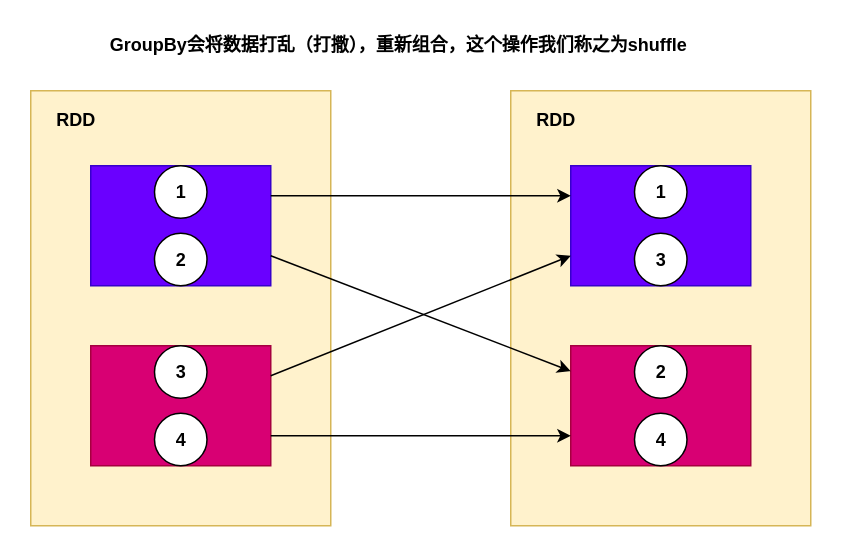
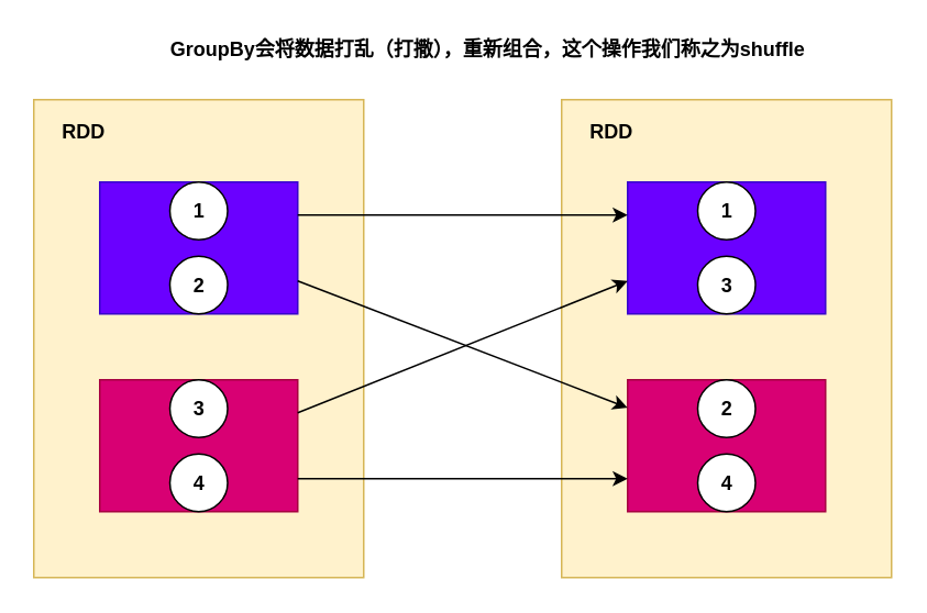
  <mxCell id="0" />
  <mxCell id="1" parent="0" />
  <mxCell id="2" value="" style="rounded=0;whiteSpace=wrap;html=1;fillColor=#fff2cc;strokeColor=#d6b656;" vertex="1" parent="1"><mxGeometry x="20" y="60" width="200" height="290" as="geometry" /></mxCell>
  <mxCell id="3" value="" style="rounded=0;whiteSpace=wrap;html=1;fillColor=#6a00ff;fontColor=#ffffff;strokeColor=#3700CC;" vertex="1" parent="1"><mxGeometry x="60" y="110" width="120" height="80" as="geometry" /></mxCell>
  <mxCell id="4" value="" style="rounded=0;whiteSpace=wrap;html=1;fillColor=#d80073;fontColor=#ffffff;strokeColor=#A50040;" vertex="1" parent="1"><mxGeometry x="60" y="230" width="120" height="80" as="geometry" /></mxCell>
  <mxCell id="5" value="&lt;b&gt;RDD&lt;/b&gt;" style="text;html=1;resizable=0;autosize=1;align=center;verticalAlign=middle;points=[];fillColor=none;strokeColor=none;rounded=0;" vertex="1" parent="1"><mxGeometry x="30" y="70" width="40" height="20" as="geometry" /></mxCell>
  <mxCell id="6" value="&lt;b&gt;1&lt;/b&gt;" style="ellipse;whiteSpace=wrap;html=1;aspect=fixed;" vertex="1" parent="1"><mxGeometry x="102.5" y="110" width="35" height="35" as="geometry" /></mxCell>
  <mxCell id="7" value="&lt;b&gt;2&lt;/b&gt;" style="ellipse;whiteSpace=wrap;html=1;aspect=fixed;" vertex="1" parent="1"><mxGeometry x="102.5" y="155" width="35" height="35" as="geometry" /></mxCell>
  <mxCell id="8" value="&lt;b&gt;3&lt;/b&gt;" style="ellipse;whiteSpace=wrap;html=1;aspect=fixed;" vertex="1" parent="1"><mxGeometry x="102.5" y="230" width="35" height="35" as="geometry" /></mxCell>
  <mxCell id="9" value="&lt;b&gt;4&lt;/b&gt;" style="ellipse;whiteSpace=wrap;html=1;aspect=fixed;" vertex="1" parent="1"><mxGeometry x="102.5" y="275" width="35" height="35" as="geometry" /></mxCell>
  <mxCell id="10" value="" style="rounded=0;whiteSpace=wrap;html=1;fillColor=#fff2cc;strokeColor=#d6b656;" vertex="1" parent="1"><mxGeometry x="340" y="60" width="200" height="290" as="geometry" /></mxCell>
  <mxCell id="11" value="" style="rounded=0;whiteSpace=wrap;html=1;fillColor=#6a00ff;fontColor=#ffffff;strokeColor=#3700CC;" vertex="1" parent="1"><mxGeometry x="380" y="110" width="120" height="80" as="geometry" /></mxCell>
  <mxCell id="12" value="" style="rounded=0;whiteSpace=wrap;html=1;fillColor=#d80073;fontColor=#ffffff;strokeColor=#A50040;" vertex="1" parent="1"><mxGeometry x="380" y="230" width="120" height="80" as="geometry" /></mxCell>
  <mxCell id="13" value="&lt;b&gt;RDD&lt;/b&gt;" style="text;html=1;resizable=0;autosize=1;align=center;verticalAlign=middle;points=[];fillColor=none;strokeColor=none;rounded=0;" vertex="1" parent="1"><mxGeometry x="350" y="70" width="40" height="20" as="geometry" /></mxCell>
  <mxCell id="14" value="&lt;b&gt;1&lt;/b&gt;" style="ellipse;whiteSpace=wrap;html=1;aspect=fixed;" vertex="1" parent="1"><mxGeometry x="422.5" y="110" width="35" height="35" as="geometry" /></mxCell>
  <mxCell id="15" value="&lt;b&gt;3&lt;/b&gt;" style="ellipse;whiteSpace=wrap;html=1;aspect=fixed;" vertex="1" parent="1"><mxGeometry x="422.5" y="155" width="35" height="35" as="geometry" /></mxCell>
  <mxCell id="16" value="&lt;b&gt;2&lt;/b&gt;" style="ellipse;whiteSpace=wrap;html=1;aspect=fixed;" vertex="1" parent="1"><mxGeometry x="422.5" y="230" width="35" height="35" as="geometry" /></mxCell>
  <mxCell id="17" value="&lt;b&gt;4&lt;/b&gt;" style="ellipse;whiteSpace=wrap;html=1;aspect=fixed;" vertex="1" parent="1"><mxGeometry x="422.5" y="275" width="35" height="35" as="geometry" /></mxCell>
  <mxCell id="18" style="edgeStyle=orthogonalEdgeStyle;rounded=0;orthogonalLoop=1;jettySize=auto;html=1;exitX=1;exitY=0.75;exitDx=0;exitDy=0;entryX=0;entryY=0.75;entryDx=0;entryDy=0;jumpSize=15;" edge="1" parent="1" source="4" target="12"><mxGeometry relative="1" as="geometry" /></mxCell>
  <mxCell id="19" style="edgeStyle=orthogonalEdgeStyle;rounded=0;orthogonalLoop=1;jettySize=auto;html=1;exitX=1;exitY=0.25;exitDx=0;exitDy=0;jumpStyle=none;jumpSize=15;" edge="1" parent="1" source="3"><mxGeometry relative="1" as="geometry"><mxPoint x="380" y="130" as="targetPoint" /></mxGeometry></mxCell>
  <mxCell id="20" style="rounded=0;jumpStyle=none;jumpSize=15;orthogonalLoop=1;jettySize=auto;html=1;exitX=1;exitY=0.25;exitDx=0;exitDy=0;entryX=0;entryY=0.75;entryDx=0;entryDy=0;" edge="1" parent="1" source="4" target="11"><mxGeometry relative="1" as="geometry" /></mxCell>
  <mxCell id="21" style="edgeStyle=none;rounded=0;jumpStyle=none;jumpSize=15;orthogonalLoop=1;jettySize=auto;html=1;exitX=1;exitY=0.75;exitDx=0;exitDy=0;" edge="1" parent="1" source="3" target="12"><mxGeometry relative="1" as="geometry" /></mxCell>
- <mxCell id="22" value="&lt;b&gt;GroupBy会将数据打乱（打撒），重新组合，这个操作我们称之为shuffle&lt;/b&gt;" style="text;html=1;resizable=0;autosize=1;align=center;verticalAlign=middle;points=[];fillColor=none;strokeColor=none;rounded=0;" vertex="1" parent="1"><mxGeometry x="60" y="20" width="410" height="20" as="geometry" /></mxCell>
+ <mxCell id="22" value="&lt;b&gt;GroupBy会将数据打乱（打撒），重新组合，这个操作我们称之为shuffle&lt;/b&gt;" style="text;html=1;resizable=0;autosize=1;align=center;verticalAlign=middle;points=[];fillColor=none;strokeColor=none;rounded=0;" vertex="1" parent="1"><mxGeometry x="90" y="20" width="410" height="20" as="geometry" /></mxCell>
